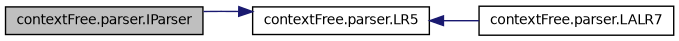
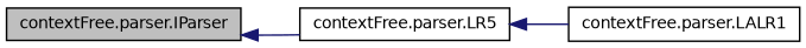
  digraph {
    rankdir=LR
    node [color=black fillcolor=white fontname=Helvetica fontsize=10 shape=record style=filled]
    edge [color=midnightblue dir=back fontname=Helvetica fontsize=10 labelfontname=Helvetica labelfontsize=10 style=solid]
    n1 [fillcolor=grey75 fontcolor=black height=0.2 label="contextFree.parser.IParser" width=0.4]
    n2 [height=0.2 label="contextFree.parser.LR5" width=0.4]
-   n3 [height=0.2 label="contextFree.parser.LALR7" width=0.4]
-   n2 -> n1
+   n3 [height=0.2 label="contextFree.parser.LALR1" width=0.4]
+   n1 -> n2
    n2 -> n3
  }
